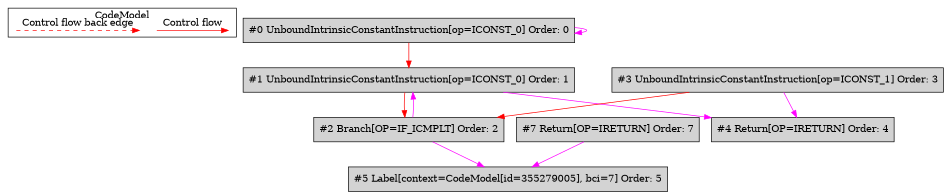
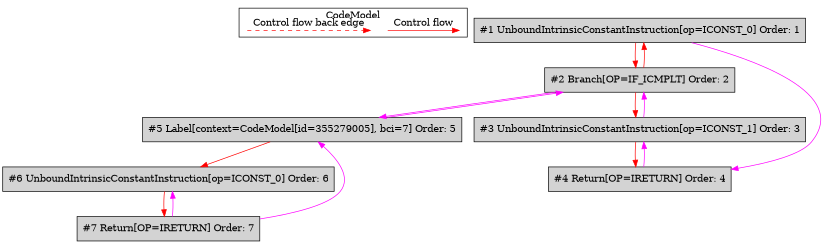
  digraph {
    ordering=in
    node [shape=box style=filled fillcolor=lightgrey]
    edge [color=fuchsia]
    c0 [shape=point style=invis fillcolor=""]
    c1 [shape=point style=invis fillcolor=""]
    c2 [shape=point style=invis fillcolor=""]
    c3 [shape=point style=invis fillcolor=""]
-   n5 [label="#0 UnboundIntrinsicConstantInstruction[op=ICONST_0] Order: 0"]
    n6 [label="#1 UnboundIntrinsicConstantInstruction[op=ICONST_0] Order: 1"]
    n7 [label="#2 Branch[OP=IF_ICMPLT] Order: 2"]
    n8 [label="#4 Return[OP=IRETURN] Order: 4"]
    n9 [label="#3 UnboundIntrinsicConstantInstruction[op=ICONST_1] Order: 3"]
    n10 [label="#5 Label[context=CodeModel[id=355279005], bci=7] Order: 5"]
+   n11 [label="#6 UnboundIntrinsicConstantInstruction[op=ICONST_0] Order: 6"]
    n12 [label="#7 Return[OP=IRETURN] Order: 7"]
    subgraph cluster_1 {
      label=CodeModel
      subgraph sub_2 {
        label=Legend
        rank=same
        c0
        c1
        c2
        c3
      }
    }
    c0 -> c1 [color=red label="Control flow" style=solid]
    c2 -> c3 [color=red label="Control flow back edge" style=dashed]
-   n5 -> n5
-   n5 -> n6 [color=red]
    n6 -> n7 [color=red]
    n6 -> n8
-   n7 -> n6
+   n7 -> n6 [color=red]
+   n7 -> n9 [color=red]
    n7 -> n10
-   n9 -> n7 [color=red]
-   n9 -> n8
+   n8 -> n9
+   n9 -> n7
+   n9 -> n8 [color=red]
+   n10 -> n7
+   n10 -> n11 [color=red]
+   n11 -> n12 [color=red]
    n12 -> n10
+   n12 -> n11
  }
